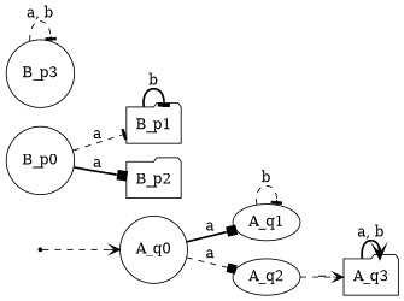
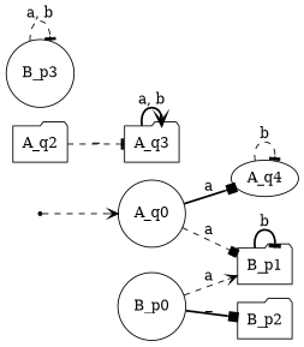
  digraph {
    rankdir=LR
    node [shape=circle]
    edge [arrowhead=tee style=dashed]
    inic [shape=point]
    A_q0
-   A_q1 [shape=ellipse]
-   A_q2 [shape=ellipse]
+   A_q1 [shape=ellipse label=A_q4]
+   A_q2 [shape=folder]
    A_q3 [shape=folder]
    B_p1 [shape=folder]
    B_p3
    B_p0
    B_p2 [shape=folder]
    inic -> A_q0 [arrowhead=vee]
    A_q0 -> A_q1 [arrowhead=box label=a style=bold]
-   A_q0 -> A_q2 [arrowhead=box label=a]
+   A_q0 -> B_p1 [arrowhead=box label=a]
    A_q1 -> A_q1 [label=b]
-   A_q2 -> A_q3 [arrowhead=vee label=_]
+   A_q2 -> A_q3 [label=_]
    A_q3 -> A_q3 [arrowhead=vee label="a, b" style=bold]
    B_p1 -> B_p1 [label=b style=bold]
    B_p3 -> B_p3 [label="a, b"]
-   B_p0 -> B_p1 [label=a]
-   B_p0 -> B_p2 [arrowhead=box label=a style=bold]
+   B_p0 -> B_p1 [arrowhead=vee label=a]
+   B_p0 -> B_p2 [arrowhead=box label=_ style=bold]
  }
